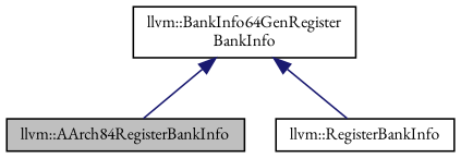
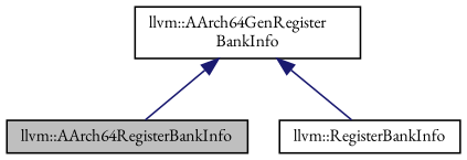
  digraph {
    fontname="EB Garamond"
    node [color=black fontname="EB Garamond" fontsize=10 shape=box]
    edge [color=midnightblue dir=back fontname="EB Garamond" fontsize=10 labelfontname=Helvetica labelfontsize=10 style=solid]
-   n1 [fillcolor=grey75 fontcolor=black height=0.2 label="llvm::AArch84RegisterBankInfo" style=filled width=0.4]
-   n2 [height=0.2 label="llvm::BankInfo64GenRegister\lBankInfo" width=0.4]
+   n1 [fillcolor=grey75 fontcolor=black height=0.2 label="llvm::AArch64RegisterBankInfo" style=filled width=0.4]
+   n2 [height=0.2 label="llvm::AArch64GenRegister\lBankInfo" width=0.4]
    n3 [height=0.2 label="llvm::RegisterBankInfo" width=0.4]
    n2 -> n1
    n2 -> n3
  }
